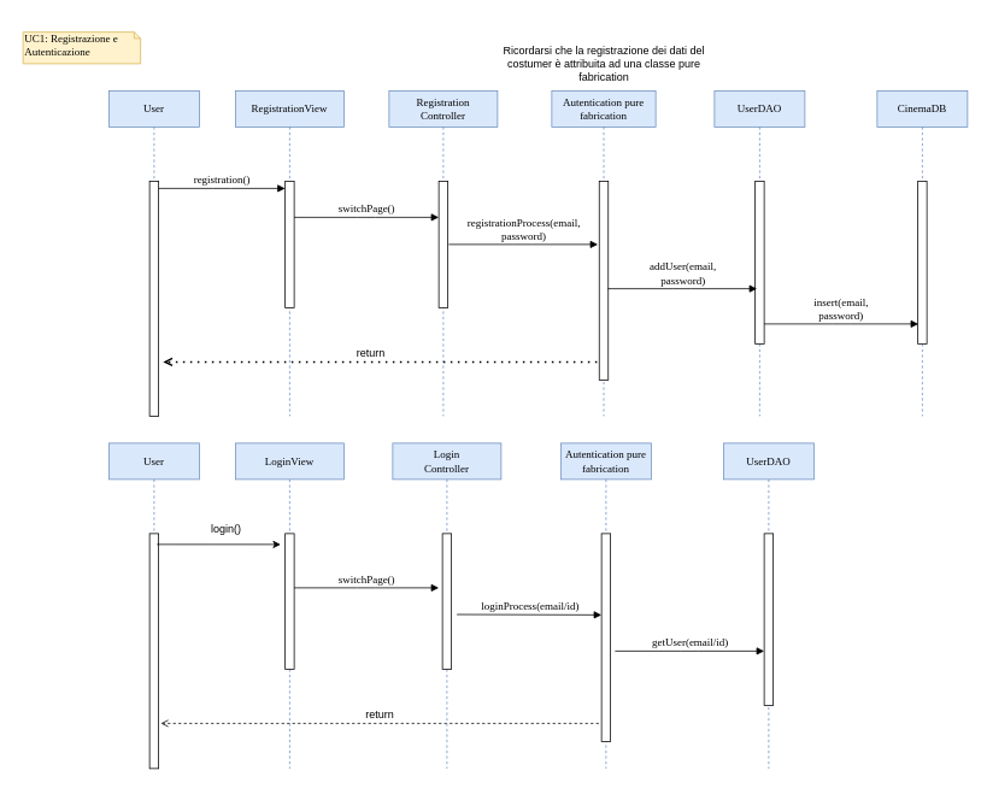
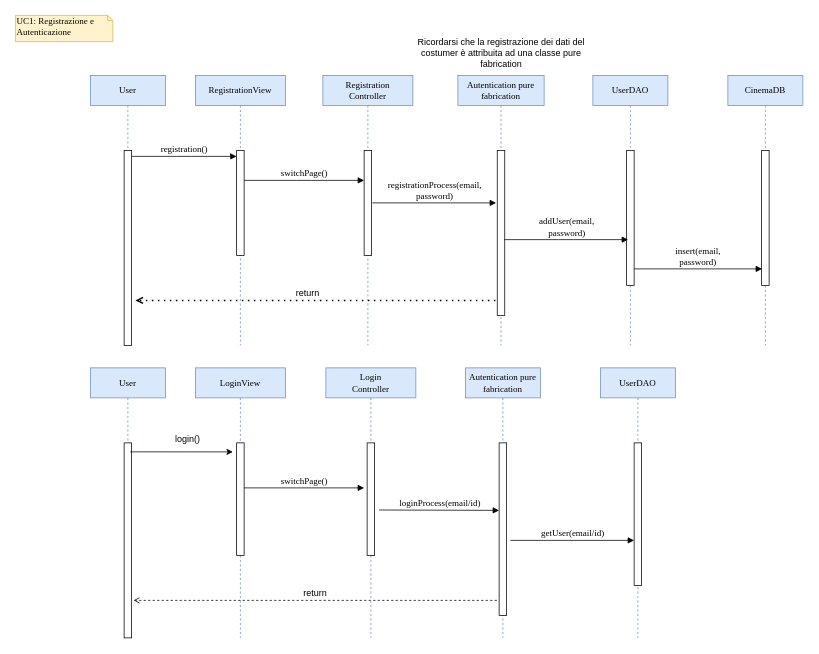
  <mxCell id="0" />
  <mxCell id="1" parent="0" />
  <mxCell id="2" value="RegistrationView" style="shape=umlLifeline;perimeter=lifelinePerimeter;whiteSpace=wrap;html=1;container=1;collapsible=0;recursiveResize=0;outlineConnect=0;rounded=0;shadow=0;comic=0;labelBackgroundColor=none;strokeWidth=1;fontFamily=Verdana;fontSize=12;align=center;fillColor=#dae8fc;strokeColor=#6c8ebf;" parent="1" vertex="1"><mxGeometry x="260" y="100" width="120" height="360" as="geometry" /></mxCell>
  <mxCell id="3" value="" style="html=1;points=[];perimeter=orthogonalPerimeter;rounded=0;shadow=0;comic=0;labelBackgroundColor=none;strokeWidth=1;fontFamily=Verdana;fontSize=12;align=center;" parent="2" vertex="1"><mxGeometry x="55" y="100" width="10" height="140" as="geometry" /></mxCell>
  <mxCell id="4" value="Autentication pure fabrication" style="shape=umlLifeline;perimeter=lifelinePerimeter;whiteSpace=wrap;html=1;container=1;collapsible=0;recursiveResize=0;outlineConnect=0;rounded=0;shadow=0;comic=0;labelBackgroundColor=none;strokeWidth=1;fontFamily=Verdana;fontSize=12;align=center;fillColor=#dae8fc;strokeColor=#6c8ebf;" parent="1" vertex="1"><mxGeometry x="610" y="100" width="115" height="360" as="geometry" /></mxCell>
  <mxCell id="5" value="" style="html=1;points=[];perimeter=orthogonalPerimeter;rounded=0;shadow=0;comic=0;labelBackgroundColor=none;strokeWidth=1;fontFamily=Verdana;fontSize=12;align=center;" parent="4" vertex="1"><mxGeometry x="52.5" y="100" width="10" height="220" as="geometry" /></mxCell>
  <mxCell id="6" value="User" style="shape=umlLifeline;perimeter=lifelinePerimeter;whiteSpace=wrap;html=1;container=1;collapsible=0;recursiveResize=0;outlineConnect=0;rounded=0;shadow=0;comic=0;labelBackgroundColor=none;strokeWidth=1;fontFamily=Verdana;fontSize=12;align=center;glass=0;fillColor=#dae8fc;strokeColor=#6c8ebf;" parent="1" vertex="1"><mxGeometry x="120" y="100" width="100" height="360" as="geometry" /></mxCell>
  <mxCell id="7" value="" style="html=1;points=[];perimeter=orthogonalPerimeter;rounded=0;shadow=0;comic=0;labelBackgroundColor=none;strokeWidth=1;fontFamily=Verdana;fontSize=12;align=center;" parent="6" vertex="1"><mxGeometry x="45" y="100" width="10" height="260" as="geometry" /></mxCell>
  <mxCell id="8" value="registration()" style="html=1;verticalAlign=bottom;endArrow=block;entryX=0;entryY=0;labelBackgroundColor=none;fontFamily=Verdana;fontSize=12;edgeStyle=elbowEdgeStyle;elbow=vertical;" parent="1" edge="1"><mxGeometry relative="1" as="geometry"><mxPoint x="175" y="208" as="sourcePoint" /><mxPoint x="315" y="208" as="targetPoint" /></mxGeometry></mxCell>
- <mxCell id="9" value="UC1: Registrazione e Autenticazione" style="shape=note;whiteSpace=wrap;html=1;size=7;verticalAlign=top;align=left;spacingTop=-6;rounded=0;shadow=0;comic=0;labelBackgroundColor=none;strokeWidth=1;fontFamily=Verdana;fontSize=12;fillColor=#fff2cc;strokeColor=#d6b656;" parent="1" vertex="1"><mxGeometry x="25" y="35" width="130" height="35" as="geometry" /></mxCell>
+ <mxCell id="9" value="UC1: Registrazione e Autenticazione" style="shape=note;whiteSpace=wrap;html=1;size=7;verticalAlign=top;align=left;spacingTop=-6;rounded=0;shadow=0;comic=0;labelBackgroundColor=none;strokeWidth=1;fontFamily=Verdana;fontSize=12;fillColor=#fff2cc;strokeColor=#d6b656;" parent="1" vertex="1"><mxGeometry width="130" height="35" as="geometry" x="20" y="20" /></mxCell>
  <mxCell id="10" value="Ricordarsi che la registrazione dei dati del costumer è attribuita ad una classe pure fabrication" style="text;html=1;strokeColor=none;fillColor=none;align=center;verticalAlign=middle;whiteSpace=wrap;rounded=0;" parent="1" vertex="1"><mxGeometry x="547.5" y="55" width="240" height="30" as="geometry" /></mxCell>
  <mxCell id="11" value="UserDAO" style="shape=umlLifeline;perimeter=lifelinePerimeter;whiteSpace=wrap;html=1;container=1;collapsible=0;recursiveResize=0;outlineConnect=0;rounded=0;shadow=0;comic=0;labelBackgroundColor=none;strokeWidth=1;fontFamily=Verdana;fontSize=12;align=center;fillColor=#dae8fc;strokeColor=#6c8ebf;" parent="1" vertex="1"><mxGeometry x="790" y="100" width="100" height="360" as="geometry" /></mxCell>
  <mxCell id="12" value="" style="html=1;points=[];perimeter=orthogonalPerimeter;rounded=0;shadow=0;comic=0;labelBackgroundColor=none;strokeWidth=1;fontFamily=Verdana;fontSize=12;align=center;" parent="11" vertex="1"><mxGeometry x="45" y="100" width="10" height="180" as="geometry" /></mxCell>
  <mxCell id="13" value="addUser(email,&lt;br&gt;password)" style="html=1;verticalAlign=bottom;endArrow=block;labelBackgroundColor=none;fontFamily=Verdana;fontSize=12;edgeStyle=elbowEdgeStyle;elbow=vertical;" parent="11" edge="1"><mxGeometry relative="1" as="geometry"><mxPoint x="-118" y="219" as="sourcePoint" /><mxPoint x="47" y="219" as="targetPoint" /></mxGeometry></mxCell>
  <mxCell id="14" value="CinemaDB" style="shape=umlLifeline;perimeter=lifelinePerimeter;whiteSpace=wrap;html=1;container=1;collapsible=0;recursiveResize=0;outlineConnect=0;rounded=0;shadow=0;comic=0;labelBackgroundColor=none;strokeWidth=1;fontFamily=Verdana;fontSize=12;align=center;fillColor=#dae8fc;strokeColor=#6c8ebf;" parent="1" vertex="1"><mxGeometry x="970" y="100" width="100" height="360" as="geometry" /></mxCell>
  <mxCell id="15" value="" style="html=1;points=[];perimeter=orthogonalPerimeter;rounded=0;shadow=0;comic=0;labelBackgroundColor=none;strokeWidth=1;fontFamily=Verdana;fontSize=12;align=center;" parent="14" vertex="1"><mxGeometry x="45" y="100" width="10" height="180" as="geometry" /></mxCell>
  <mxCell id="16" value="User" style="shape=umlLifeline;perimeter=lifelinePerimeter;whiteSpace=wrap;html=1;container=1;collapsible=0;recursiveResize=0;outlineConnect=0;rounded=0;shadow=0;comic=0;labelBackgroundColor=none;strokeWidth=1;fontFamily=Verdana;fontSize=12;align=center;glass=0;fillColor=#dae8fc;strokeColor=#6c8ebf;" parent="1" vertex="1"><mxGeometry x="120" y="490" width="100" height="360" as="geometry" /></mxCell>
  <mxCell id="17" value="" style="html=1;points=[];perimeter=orthogonalPerimeter;rounded=0;shadow=0;comic=0;labelBackgroundColor=none;strokeWidth=1;fontFamily=Verdana;fontSize=12;align=center;" parent="16" vertex="1"><mxGeometry x="45" y="100" width="10" height="260" as="geometry" /></mxCell>
  <mxCell id="18" value="LoginView" style="shape=umlLifeline;perimeter=lifelinePerimeter;whiteSpace=wrap;html=1;container=1;collapsible=0;recursiveResize=0;outlineConnect=0;rounded=0;shadow=0;comic=0;labelBackgroundColor=none;strokeWidth=1;fontFamily=Verdana;fontSize=12;align=center;fillColor=#dae8fc;strokeColor=#6c8ebf;" parent="1" vertex="1"><mxGeometry x="260" y="490" width="120" height="360" as="geometry" /></mxCell>
  <mxCell id="19" value="" style="html=1;points=[];perimeter=orthogonalPerimeter;rounded=0;shadow=0;comic=0;labelBackgroundColor=none;strokeWidth=1;fontFamily=Verdana;fontSize=12;align=center;" parent="18" vertex="1"><mxGeometry x="55" y="100" width="10" height="150" as="geometry" /></mxCell>
  <mxCell id="20" value="switchPage()" style="html=1;verticalAlign=bottom;endArrow=block;labelBackgroundColor=none;fontFamily=Verdana;fontSize=12;edgeStyle=elbowEdgeStyle;elbow=vertical;" parent="18" edge="1"><mxGeometry relative="1" as="geometry"><mxPoint x="65" y="160" as="sourcePoint" /><mxPoint x="225" y="160" as="targetPoint" /></mxGeometry></mxCell>
  <mxCell id="21" value="login()" style="text;html=1;strokeColor=none;fillColor=none;align=center;verticalAlign=middle;whiteSpace=wrap;rounded=0;" parent="1" vertex="1"><mxGeometry x="220" y="570" width="60" height="30" as="geometry" /></mxCell>
  <mxCell id="22" value="Autentication pure fabrication" style="shape=umlLifeline;perimeter=lifelinePerimeter;whiteSpace=wrap;html=1;container=1;collapsible=0;recursiveResize=0;outlineConnect=0;rounded=0;shadow=0;comic=0;labelBackgroundColor=none;strokeWidth=1;fontFamily=Verdana;fontSize=12;align=center;fillColor=#dae8fc;strokeColor=#6c8ebf;" parent="1" vertex="1"><mxGeometry x="620" y="490" width="100" height="360" as="geometry" /></mxCell>
  <mxCell id="23" value="" style="html=1;points=[];perimeter=orthogonalPerimeter;rounded=0;shadow=0;comic=0;labelBackgroundColor=none;strokeWidth=1;fontFamily=Verdana;fontSize=12;align=center;" parent="22" vertex="1"><mxGeometry x="45" y="100" width="10" height="230" as="geometry" /></mxCell>
  <mxCell id="24" value="loginProcess(email/id)" style="html=1;verticalAlign=bottom;endArrow=block;labelBackgroundColor=none;fontFamily=Verdana;fontSize=12;edgeStyle=elbowEdgeStyle;elbow=vertical;" parent="22" edge="1"><mxGeometry relative="1" as="geometry"><mxPoint x="-115" y="189.5" as="sourcePoint" /><mxPoint x="45" y="189.5" as="targetPoint" /></mxGeometry></mxCell>
  <mxCell id="25" value="" style="endArrow=classic;html=1;rounded=0;exitX=0.82;exitY=0.046;exitDx=0;exitDy=0;exitPerimeter=0;" parent="1" source="17" edge="1"><mxGeometry width="50" height="50" relative="1" as="geometry"><mxPoint x="180" y="600" as="sourcePoint" /><mxPoint x="310" y="602" as="targetPoint" /></mxGeometry></mxCell>
  <mxCell id="26" value="UserDAO" style="shape=umlLifeline;perimeter=lifelinePerimeter;whiteSpace=wrap;html=1;container=1;collapsible=0;recursiveResize=0;outlineConnect=0;rounded=0;shadow=0;comic=0;labelBackgroundColor=none;strokeWidth=1;fontFamily=Verdana;fontSize=12;align=center;fillColor=#dae8fc;strokeColor=#6c8ebf;" parent="1" vertex="1"><mxGeometry x="800" y="490" width="100" height="360" as="geometry" /></mxCell>
  <mxCell id="27" value="" style="html=1;points=[];perimeter=orthogonalPerimeter;rounded=0;shadow=0;comic=0;labelBackgroundColor=none;strokeWidth=1;fontFamily=Verdana;fontSize=12;align=center;" parent="26" vertex="1"><mxGeometry x="45" y="100" width="10" height="190" as="geometry" /></mxCell>
  <mxCell id="28" value="getUser(email/id)" style="html=1;verticalAlign=bottom;endArrow=block;labelBackgroundColor=none;fontFamily=Verdana;fontSize=12;edgeStyle=elbowEdgeStyle;elbow=vertical;" parent="26" edge="1"><mxGeometry relative="1" as="geometry"><mxPoint x="-120" y="230" as="sourcePoint" /><mxPoint x="45" y="230" as="targetPoint" /></mxGeometry></mxCell>
  <mxCell id="29" value="" style="endArrow=open;dashed=1;html=1;rounded=0;endFill=0;" parent="1" edge="1"><mxGeometry width="50" height="50" relative="1" as="geometry"><mxPoint x="662" y="800" as="sourcePoint" /><mxPoint x="177.5" y="800" as="targetPoint" /><Array as="points"><mxPoint x="237.5" y="800" /></Array></mxGeometry></mxCell>
  <mxCell id="30" value="Registration&lt;br&gt;Controller" style="shape=umlLifeline;perimeter=lifelinePerimeter;whiteSpace=wrap;html=1;container=1;collapsible=0;recursiveResize=0;outlineConnect=0;rounded=0;shadow=0;comic=0;labelBackgroundColor=none;strokeWidth=1;fontFamily=Verdana;fontSize=12;align=center;fillColor=#dae8fc;strokeColor=#6c8ebf;" parent="1" vertex="1"><mxGeometry x="430" y="100" width="120" height="360" as="geometry" /></mxCell>
  <mxCell id="31" value="" style="html=1;points=[];perimeter=orthogonalPerimeter;rounded=0;shadow=0;comic=0;labelBackgroundColor=none;strokeWidth=1;fontFamily=Verdana;fontSize=12;align=center;" parent="30" vertex="1"><mxGeometry x="55" y="100" width="10" height="140" as="geometry" /></mxCell>
  <mxCell id="32" value="switchPage()" style="html=1;verticalAlign=bottom;endArrow=block;labelBackgroundColor=none;fontFamily=Verdana;fontSize=12;edgeStyle=elbowEdgeStyle;elbow=vertical;" parent="1" edge="1"><mxGeometry relative="1" as="geometry"><mxPoint x="325" y="240" as="sourcePoint" /><mxPoint x="485" y="240" as="targetPoint" /></mxGeometry></mxCell>
  <mxCell id="33" value="" style="endArrow=open;dashed=1;html=1;dashPattern=1 3;strokeWidth=2;rounded=0;endFill=0;" parent="1" edge="1"><mxGeometry width="50" height="50" relative="1" as="geometry"><mxPoint x="660" y="400" as="sourcePoint" /><mxPoint x="180" y="400" as="targetPoint" /></mxGeometry></mxCell>
  <mxCell id="34" value="Login&lt;br&gt;Controller" style="shape=umlLifeline;perimeter=lifelinePerimeter;whiteSpace=wrap;html=1;container=1;collapsible=0;recursiveResize=0;outlineConnect=0;rounded=0;shadow=0;comic=0;labelBackgroundColor=none;strokeWidth=1;fontFamily=Verdana;fontSize=12;align=center;fillColor=#dae8fc;strokeColor=#6c8ebf;" parent="1" vertex="1"><mxGeometry x="434" y="490" width="120" height="360" as="geometry" /></mxCell>
  <mxCell id="35" value="" style="html=1;points=[];perimeter=orthogonalPerimeter;rounded=0;shadow=0;comic=0;labelBackgroundColor=none;strokeWidth=1;fontFamily=Verdana;fontSize=12;align=center;" parent="34" vertex="1"><mxGeometry x="55" y="100" width="10" height="150" as="geometry" /></mxCell>
  <mxCell id="36" value="return" style="text;html=1;strokeColor=none;fillColor=none;align=center;verticalAlign=middle;whiteSpace=wrap;rounded=0;" parent="1" vertex="1"><mxGeometry x="390" y="776" width="60" height="30" as="geometry" /></mxCell>
  <mxCell id="37" value="return" style="text;html=1;strokeColor=none;fillColor=none;align=center;verticalAlign=middle;whiteSpace=wrap;rounded=0;" parent="1" vertex="1"><mxGeometry x="380" y="375" width="60" height="30" as="geometry" /></mxCell>
  <mxCell id="38" value="registrationProcess(email,&lt;br&gt;password)" style="html=1;verticalAlign=bottom;endArrow=block;labelBackgroundColor=none;fontFamily=Verdana;fontSize=12;edgeStyle=elbowEdgeStyle;elbow=vertical;" parent="1" edge="1"><mxGeometry relative="1" as="geometry"><mxPoint x="496" y="270" as="sourcePoint" /><mxPoint x="661" y="270" as="targetPoint" /></mxGeometry></mxCell>
  <mxCell id="39" value="insert(email,&lt;br&gt;password)" style="html=1;verticalAlign=bottom;endArrow=block;labelBackgroundColor=none;fontFamily=Verdana;fontSize=12;edgeStyle=elbowEdgeStyle;elbow=vertical;exitX=0.5;exitY=0.75;exitDx=0;exitDy=0;exitPerimeter=0;entryX=0.06;entryY=0.75;entryDx=0;entryDy=0;entryPerimeter=0;" parent="1" edge="1"><mxGeometry relative="1" as="geometry"><mxPoint x="845" y="358" as="sourcePoint" /><mxPoint x="1015.6" y="358" as="targetPoint" /></mxGeometry></mxCell>
